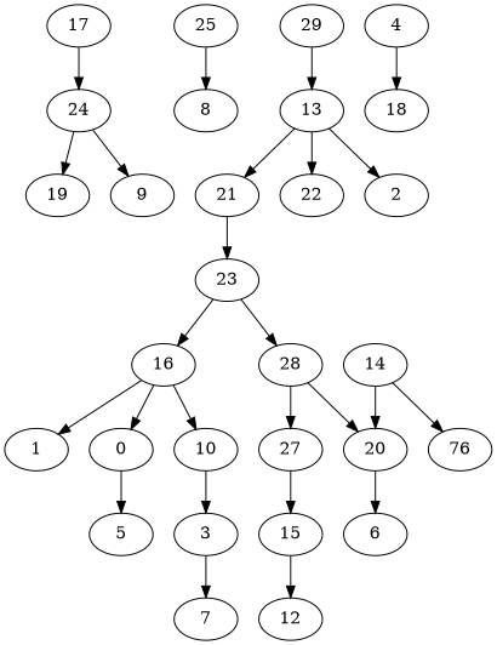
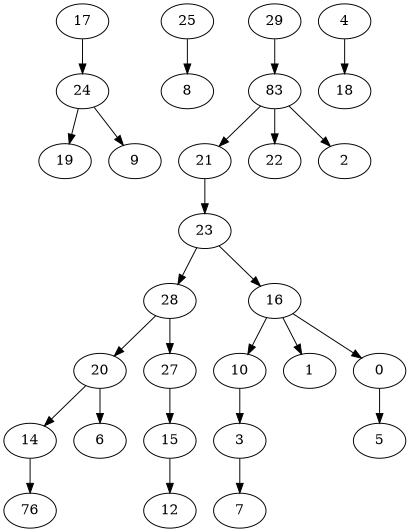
  digraph {
    n1 [label=17]
    n2 [label=24]
    n3 [label=19]
    n4 [label=9]
    n5 [label=25]
    n6 [label=8]
    n7 [label=29]
-   n8 [label=13]
+   n8 [label=83]
    n9 [label=21]
    n10 [label=22]
    n11 [label=2]
    n12 [label=23]
    n13 [label=28]
    n14 [label=16]
    n15 [label=20]
    n16 [label=27]
    n17 [label=10]
    n18 [label=1]
    n19 [label=0]
    n20 [label=14]
    n21 [label=6]
    n22 [label=15]
    n23 [label=76]
    n24 [label=12]
    n25 [label=3]
    n26 [label=5]
    n27 [label=7]
    n28 [label=4]
    n29 [label=18]
    n1 -> n2
    n2 -> n3
    n2 -> n4
    n5 -> n6
    n7 -> n8
    n8 -> n9
    n8 -> n10
    n8 -> n11
    n9 -> n12
    n12 -> n13
    n12 -> n14
    n13 -> n15
    n13 -> n16
    n14 -> n17
    n14 -> n18
    n14 -> n19
-   n20 -> n15
+   n15 -> n20
    n15 -> n21
    n16 -> n22
    n17 -> n25
    n19 -> n26
    n20 -> n23
    n22 -> n24
    n25 -> n27
    n28 -> n29
  }
